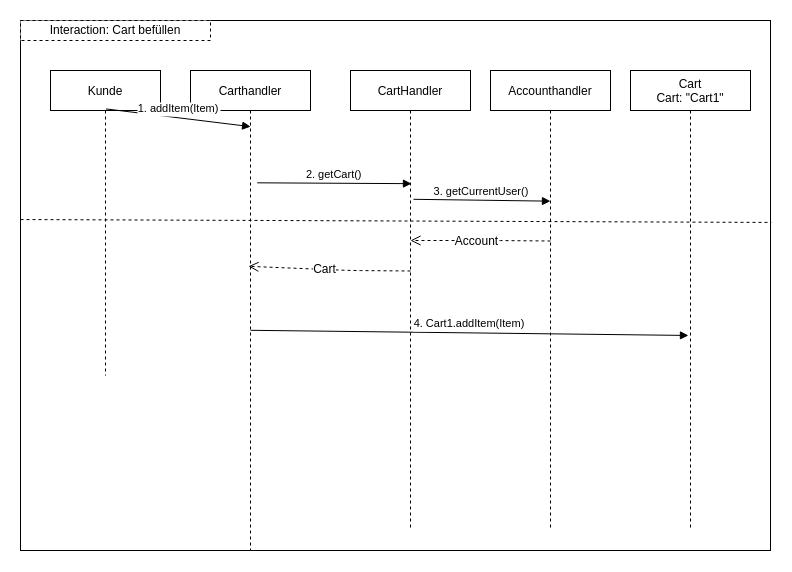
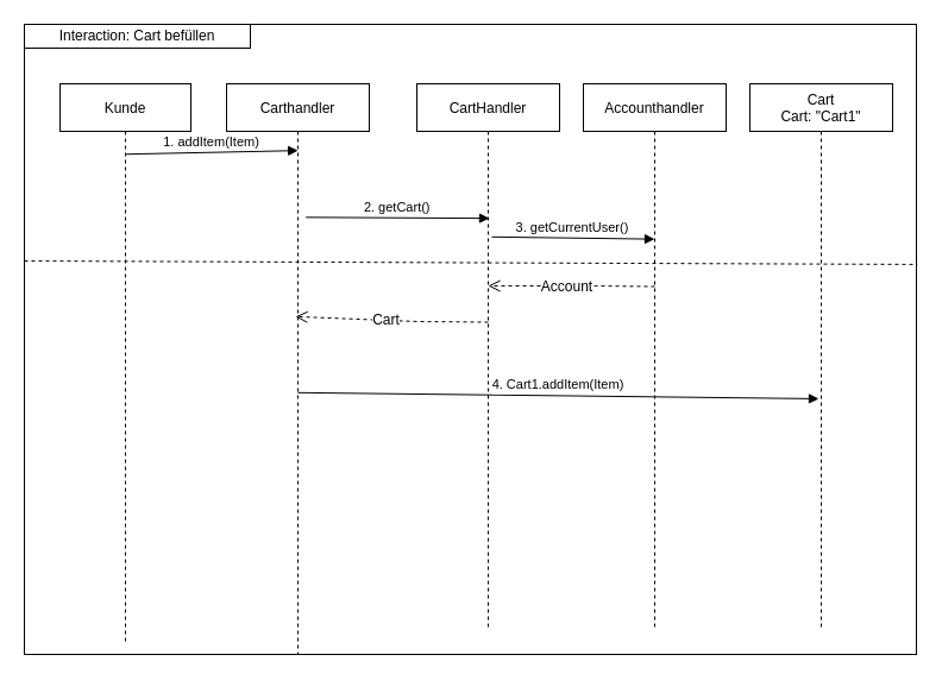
  <mxCell id="0" />
  <mxCell id="1" parent="0" />
  <mxCell id="2" value="" style="rounded=0;whiteSpace=wrap;html=1;" parent="1" vertex="1"><mxGeometry x="20" y="20" width="750" height="530" as="geometry" /></mxCell>
- <mxCell id="3" value="Interaction: Cart befüllen" style="rounded=0;whiteSpace=wrap;html=1;dashed=1;" parent="1" vertex="1"><mxGeometry x="20" y="20" width="190" height="20" as="geometry" /></mxCell>
+ <mxCell id="3" value="Interaction: Cart befüllen" style="rounded=0;whiteSpace=wrap;html=1;" parent="1" vertex="1"><mxGeometry x="20" y="20" width="190" height="20" as="geometry" /></mxCell>
  <mxCell id="4" value="CartHandler" style="shape=umlLifeline;perimeter=lifelinePerimeter;container=1;collapsible=0;recursiveResize=0;rounded=0;shadow=0;strokeWidth=1;" parent="1" vertex="1"><mxGeometry x="350" y="70" width="120" height="460" as="geometry" /></mxCell>
  <mxCell id="5" value="Carthandler" style="shape=umlLifeline;perimeter=lifelinePerimeter;container=1;collapsible=0;recursiveResize=0;rounded=0;shadow=0;strokeWidth=1;" parent="1" vertex="1"><mxGeometry x="190" y="70" width="120" height="480" as="geometry" /></mxCell>
- <mxCell id="6" value="Kunde" style="shape=umlLifeline;perimeter=lifelinePerimeter;container=1;collapsible=0;recursiveResize=0;rounded=0;shadow=0;strokeWidth=1;" parent="1" vertex="1"><mxGeometry x="50" y="70" width="110" height="305" as="geometry" /></mxCell>
+ <mxCell id="6" value="Kunde" style="shape=umlLifeline;perimeter=lifelinePerimeter;container=1;collapsible=0;recursiveResize=0;rounded=0;shadow=0;strokeWidth=1;" parent="1" vertex="1"><mxGeometry x="50" y="70" width="110" height="470" as="geometry" /></mxCell>
  <mxCell id="7" value="Accounthandler" style="shape=umlLifeline;perimeter=lifelinePerimeter;container=1;collapsible=0;recursiveResize=0;rounded=0;shadow=0;strokeWidth=1;" parent="1" vertex="1"><mxGeometry x="490" y="70" width="120" height="460" as="geometry" /></mxCell>
  <mxCell id="8" value="1. addItem(Item)" style="verticalAlign=bottom;endArrow=block;shadow=0;strokeWidth=1;exitX=0.505;exitY=0.126;exitDx=0;exitDy=0;exitPerimeter=0;entryX=0.501;entryY=0.117;entryDx=0;entryDy=0;entryPerimeter=0;" parent="1" source="6" target="5" edge="1"><mxGeometry relative="1" as="geometry"><mxPoint x="320" y="240" as="sourcePoint" /><mxPoint x="248" y="125" as="targetPoint" /></mxGeometry></mxCell>
  <mxCell id="9" value="" style="endArrow=none;dashed=1;html=1;exitX=0;exitY=0.369;exitDx=0;exitDy=0;entryX=1.001;entryY=0.381;entryDx=0;entryDy=0;entryPerimeter=0;exitPerimeter=0;" parent="1" target="2" edge="1"><mxGeometry width="50" height="50" relative="1" as="geometry"><mxPoint x="20" y="219.04" as="sourcePoint" /><mxPoint x="611.77" y="222.4" as="targetPoint" /></mxGeometry></mxCell>
  <mxCell id="10" value="2. getCart()" style="verticalAlign=bottom;endArrow=block;entryX=0.508;entryY=0.246;shadow=0;strokeWidth=1;exitX=0.556;exitY=0.234;exitDx=0;exitDy=0;exitPerimeter=0;entryDx=0;entryDy=0;entryPerimeter=0;" parent="1" source="5" target="4" edge="1"><mxGeometry relative="1" as="geometry"><mxPoint x="320" y="250" as="sourcePoint" /><mxPoint x="490" y="250" as="targetPoint" /></mxGeometry></mxCell>
  <mxCell id="11" value="3. getCurrentUser()" style="verticalAlign=bottom;endArrow=block;entryX=0.508;entryY=0.246;shadow=0;strokeWidth=1;exitX=0.525;exitY=0.28;exitDx=0;exitDy=0;exitPerimeter=0;entryDx=0;entryDy=0;entryPerimeter=0;" edge="1" parent="1" source="4"><mxGeometry relative="1" as="geometry"><mxPoint x="395.72" y="199.82" as="sourcePoint" /><mxPoint x="549.96" y="200.66" as="targetPoint" /></mxGeometry></mxCell>
  <mxCell id="12" value="" style="verticalAlign=bottom;endArrow=open;dashed=1;endSize=8;shadow=0;strokeWidth=1;" edge="1" parent="1"><mxGeometry x="0.001" y="-10" relative="1" as="geometry"><mxPoint x="410" y="240" as="targetPoint" /><mxPoint x="550" y="240.5" as="sourcePoint" /><Array as="points"><mxPoint x="490" y="240" /></Array><mxPoint as="offset" /></mxGeometry></mxCell>
  <mxCell id="13" value="Account" style="text;html=1;resizable=0;points=[];align=center;verticalAlign=middle;labelBackgroundColor=#ffffff;" vertex="1" connectable="0" parent="12"><mxGeometry x="0.071" relative="1" as="geometry"><mxPoint as="offset" /></mxGeometry></mxCell>
  <mxCell id="14" value="Cart&#10;Cart: &quot;Cart1&quot;" style="shape=umlLifeline;perimeter=lifelinePerimeter;container=1;collapsible=0;recursiveResize=0;rounded=0;shadow=0;strokeWidth=1;" vertex="1" parent="1"><mxGeometry x="630" y="70" width="120" height="460" as="geometry" /></mxCell>
  <mxCell id="15" value="" style="verticalAlign=bottom;endArrow=open;dashed=1;endSize=8;shadow=0;strokeWidth=1;entryX=0.483;entryY=0.408;entryDx=0;entryDy=0;entryPerimeter=0;" edge="1" parent="1" target="5"><mxGeometry x="0.001" y="-10" relative="1" as="geometry"><mxPoint x="270" y="270" as="targetPoint" /><mxPoint x="410" y="270.5" as="sourcePoint" /><Array as="points"><mxPoint x="350" y="270" /></Array><mxPoint as="offset" /></mxGeometry></mxCell>
  <mxCell id="16" value="Cart" style="text;html=1;resizable=0;points=[];align=center;verticalAlign=middle;labelBackgroundColor=#ffffff;" vertex="1" connectable="0" parent="15"><mxGeometry x="0.071" relative="1" as="geometry"><mxPoint as="offset" /></mxGeometry></mxCell>
  <mxCell id="17" value="4. Cart1.addItem(Item)" style="verticalAlign=bottom;endArrow=block;entryX=0.483;entryY=0.576;shadow=0;strokeWidth=1;exitX=0.525;exitY=0.28;exitDx=0;exitDy=0;exitPerimeter=0;entryDx=0;entryDy=0;entryPerimeter=0;" edge="1" parent="1" target="14"><mxGeometry relative="1" as="geometry"><mxPoint x="250" y="329.8" as="sourcePoint" /><mxPoint x="386.96" y="331.66" as="targetPoint" /></mxGeometry></mxCell>
